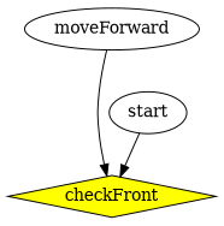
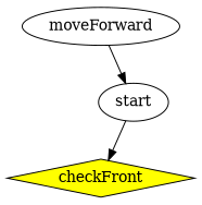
  digraph {
    checkFront [fillcolor=yellow shape=diamond style=filled]
    start
    moveForward
    start -> checkFront
-   moveForward -> checkFront
+   moveForward -> start
  }
